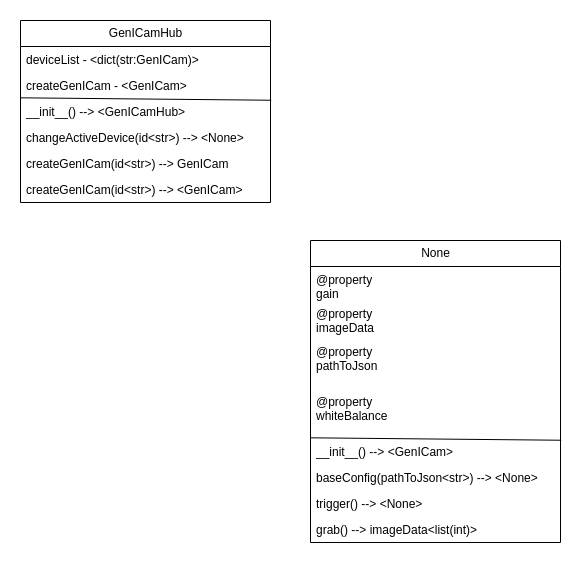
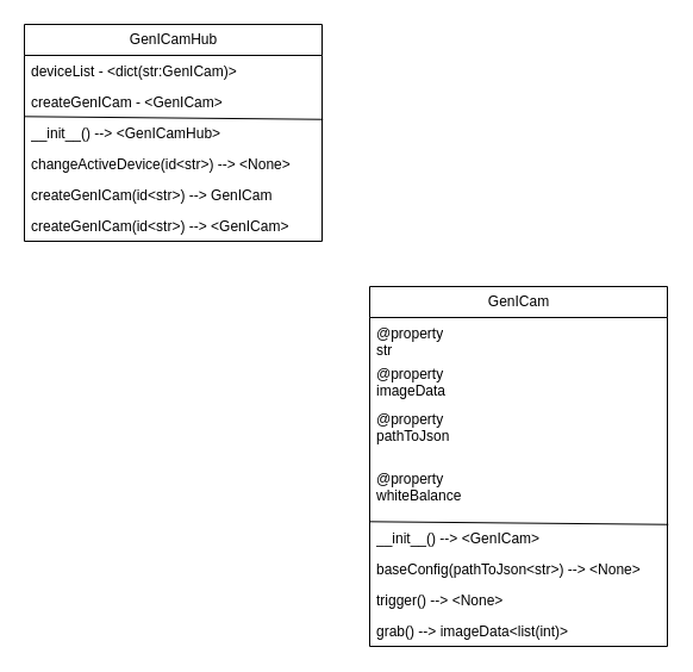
  <mxCell id="0" />
  <mxCell id="1" parent="0" />
  <mxCell id="2" value="GenICamHub" style="swimlane;fontStyle=0;childLayout=stackLayout;horizontal=1;startSize=26;fillColor=none;horizontalStack=0;resizeParent=1;resizeParentMax=0;resizeLast=0;collapsible=1;marginBottom=0;html=1;" vertex="1" parent="1"><mxGeometry x="20" y="20" width="250" height="182" as="geometry"><mxRectangle x="370" y="280" width="110" height="30" as="alternateBounds" /></mxGeometry></mxCell>
  <mxCell id="3" value="deviceList - &amp;lt;dict(str:GenICam)&amp;gt;" style="text;strokeColor=none;fillColor=none;align=left;verticalAlign=top;spacingLeft=4;spacingRight=4;overflow=hidden;rotatable=0;points=[[0,0.5],[1,0.5]];portConstraint=eastwest;whiteSpace=wrap;html=1;" vertex="1" parent="2"><mxGeometry y="26" width="250" height="26" as="geometry" /></mxCell>
  <mxCell id="4" value="createGenICam - &amp;lt;GenICam&amp;gt;" style="text;strokeColor=none;fillColor=none;align=left;verticalAlign=top;spacingLeft=4;spacingRight=4;overflow=hidden;rotatable=0;points=[[0,0.5],[1,0.5]];portConstraint=eastwest;whiteSpace=wrap;html=1;" vertex="1" parent="2"><mxGeometry y="52" width="250" height="26" as="geometry" /></mxCell>
  <mxCell id="5" value="__init__() --&amp;gt; &amp;lt;GenICamHub&amp;gt;" style="text;strokeColor=none;fillColor=none;align=left;verticalAlign=top;spacingLeft=4;spacingRight=4;overflow=hidden;rotatable=0;points=[[0,0.5],[1,0.5]];portConstraint=eastwest;whiteSpace=wrap;html=1;" vertex="1" parent="2"><mxGeometry y="78" width="250" height="26" as="geometry" /></mxCell>
  <mxCell id="6" value="" style="endArrow=none;html=1;exitX=0;exitY=-0.026;exitDx=0;exitDy=0;exitPerimeter=0;entryX=1.003;entryY=0.067;entryDx=0;entryDy=0;entryPerimeter=0;" edge="1" parent="2" source="5" target="5"><mxGeometry width="50" height="50" relative="1" as="geometry"><mxPoint x="90" y="50" as="sourcePoint" /><mxPoint x="140" as="targetPoint" /></mxGeometry></mxCell>
  <mxCell id="7" value="changeActiveDevice(id&amp;lt;str&amp;gt;) --&amp;gt; &amp;lt;None&amp;gt;&amp;nbsp;" style="text;strokeColor=none;fillColor=none;align=left;verticalAlign=top;spacingLeft=4;spacingRight=4;overflow=hidden;rotatable=0;points=[[0,0.5],[1,0.5]];portConstraint=eastwest;whiteSpace=wrap;html=1;" vertex="1" parent="2"><mxGeometry y="104" width="250" height="26" as="geometry" /></mxCell>
  <mxCell id="8" value="createGenICam(id&amp;lt;str&amp;gt;) --&amp;gt; GenICam&amp;nbsp;" style="text;strokeColor=none;fillColor=none;align=left;verticalAlign=top;spacingLeft=4;spacingRight=4;overflow=hidden;rotatable=0;points=[[0,0.5],[1,0.5]];portConstraint=eastwest;whiteSpace=wrap;html=1;" vertex="1" parent="2"><mxGeometry y="130" width="250" height="26" as="geometry" /></mxCell>
  <mxCell id="9" value="createGenICam(id&amp;lt;str&amp;gt;) --&amp;gt; &amp;lt;GenICam&amp;gt;&amp;nbsp;" style="text;strokeColor=none;fillColor=none;align=left;verticalAlign=top;spacingLeft=4;spacingRight=4;overflow=hidden;rotatable=0;points=[[0,0.5],[1,0.5]];portConstraint=eastwest;whiteSpace=wrap;html=1;" vertex="1" parent="2"><mxGeometry y="156" width="250" height="26" as="geometry" /></mxCell>
- <mxCell id="10" value="None" style="swimlane;fontStyle=0;childLayout=stackLayout;horizontal=1;startSize=26;fillColor=none;horizontalStack=0;resizeParent=1;resizeParentMax=0;resizeLast=0;collapsible=1;marginBottom=0;html=1;" vertex="1" parent="1"><mxGeometry x="310" y="240" width="250" height="302" as="geometry"><mxRectangle x="370" y="280" width="110" height="30" as="alternateBounds" /></mxGeometry></mxCell>
- <mxCell id="11" value="@property&lt;br&gt;gain&amp;nbsp;" style="text;strokeColor=none;fillColor=none;align=left;verticalAlign=top;spacingLeft=4;spacingRight=4;overflow=hidden;rotatable=0;points=[[0,0.5],[1,0.5]];portConstraint=eastwest;whiteSpace=wrap;html=1;" vertex="1" parent="10"><mxGeometry y="26" width="250" height="34" as="geometry" /></mxCell>
+ <mxCell id="10" value="GenICam" style="swimlane;fontStyle=0;childLayout=stackLayout;horizontal=1;startSize=26;fillColor=none;horizontalStack=0;resizeParent=1;resizeParentMax=0;resizeLast=0;collapsible=1;marginBottom=0;html=1;" vertex="1" parent="1"><mxGeometry x="310" y="240" width="250" height="302" as="geometry"><mxRectangle x="370" y="280" width="110" height="30" as="alternateBounds" /></mxGeometry></mxCell>
+ <mxCell id="11" value="@property&lt;br&gt;str&amp;nbsp;" style="text;strokeColor=none;fillColor=none;align=left;verticalAlign=top;spacingLeft=4;spacingRight=4;overflow=hidden;rotatable=0;points=[[0,0.5],[1,0.5]];portConstraint=eastwest;whiteSpace=wrap;html=1;" vertex="1" parent="10"><mxGeometry y="26" width="250" height="34" as="geometry" /></mxCell>
  <mxCell id="12" value="@property&lt;br&gt;imageData&amp;nbsp;" style="text;strokeColor=none;fillColor=none;align=left;verticalAlign=top;spacingLeft=4;spacingRight=4;overflow=hidden;rotatable=0;points=[[0,0.5],[1,0.5]];portConstraint=eastwest;whiteSpace=wrap;html=1;" vertex="1" parent="10"><mxGeometry y="60" width="250" height="38" as="geometry" /></mxCell>
  <mxCell id="13" value="@property&lt;br&gt;pathToJson&amp;nbsp;" style="text;strokeColor=none;fillColor=none;align=left;verticalAlign=top;spacingLeft=4;spacingRight=4;overflow=hidden;rotatable=0;points=[[0,0.5],[1,0.5]];portConstraint=eastwest;whiteSpace=wrap;html=1;" vertex="1" parent="10"><mxGeometry y="98" width="250" height="50" as="geometry" /></mxCell>
  <mxCell id="14" value="@property&lt;br&gt;whiteBalance&amp;nbsp;" style="text;strokeColor=none;fillColor=none;align=left;verticalAlign=top;spacingLeft=4;spacingRight=4;overflow=hidden;rotatable=0;points=[[0,0.5],[1,0.5]];portConstraint=eastwest;whiteSpace=wrap;html=1;" vertex="1" parent="10"><mxGeometry y="148" width="250" height="50" as="geometry" /></mxCell>
  <mxCell id="15" value="__init__() --&amp;gt; &amp;lt;GenICam&amp;gt;" style="text;strokeColor=none;fillColor=none;align=left;verticalAlign=top;spacingLeft=4;spacingRight=4;overflow=hidden;rotatable=0;points=[[0,0.5],[1,0.5]];portConstraint=eastwest;whiteSpace=wrap;html=1;" vertex="1" parent="10"><mxGeometry y="198" width="250" height="26" as="geometry" /></mxCell>
  <mxCell id="16" value="" style="endArrow=none;html=1;exitX=0;exitY=-0.026;exitDx=0;exitDy=0;exitPerimeter=0;entryX=1.003;entryY=0.067;entryDx=0;entryDy=0;entryPerimeter=0;" edge="1" parent="10" source="15" target="15"><mxGeometry width="50" height="50" relative="1" as="geometry"><mxPoint x="90" y="50" as="sourcePoint" /><mxPoint x="140" as="targetPoint" /></mxGeometry></mxCell>
  <mxCell id="17" value="baseConfig(pathToJson&amp;lt;str&amp;gt;) --&amp;gt; &amp;lt;None&amp;gt;" style="text;strokeColor=none;fillColor=none;align=left;verticalAlign=top;spacingLeft=4;spacingRight=4;overflow=hidden;rotatable=0;points=[[0,0.5],[1,0.5]];portConstraint=eastwest;whiteSpace=wrap;html=1;" vertex="1" parent="10"><mxGeometry y="224" width="250" height="26" as="geometry" /></mxCell>
  <mxCell id="18" value="trigger() --&amp;gt; &amp;lt;None&amp;gt;" style="text;strokeColor=none;fillColor=none;align=left;verticalAlign=top;spacingLeft=4;spacingRight=4;overflow=hidden;rotatable=0;points=[[0,0.5],[1,0.5]];portConstraint=eastwest;whiteSpace=wrap;html=1;" vertex="1" parent="10"><mxGeometry y="250" width="250" height="26" as="geometry" /></mxCell>
  <mxCell id="19" value="grab() --&amp;gt; imageData&amp;lt;list(int)&amp;gt;" style="text;strokeColor=none;fillColor=none;align=left;verticalAlign=top;spacingLeft=4;spacingRight=4;overflow=hidden;rotatable=0;points=[[0,0.5],[1,0.5]];portConstraint=eastwest;whiteSpace=wrap;html=1;" vertex="1" parent="10"><mxGeometry y="276" width="250" height="26" as="geometry" /></mxCell>
